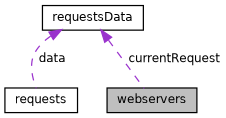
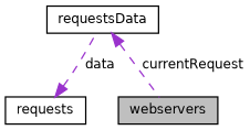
  digraph {
    node [color=black fillcolor=white fontname=Helvetica fontsize=10 shape=record style=filled]
    edge [color=darkorchid3 dir=back fontname=Helvetica fontsize=10 labelfontname=Helvetica labelfontsize=10 style=dashed]
    n1 [fillcolor=grey75 fontcolor=black height=0.2 label=webservers width=0.4]
    n2 [height=0.2 label=requests width=0.4]
    n3 [height=0.2 label=requestsData width=0.4]
    n3 -> n1 [label=" currentRequest"]
-   n3 -> n2 [label=" data"]
+   n2 -> n3 [label=" data"]
  }
